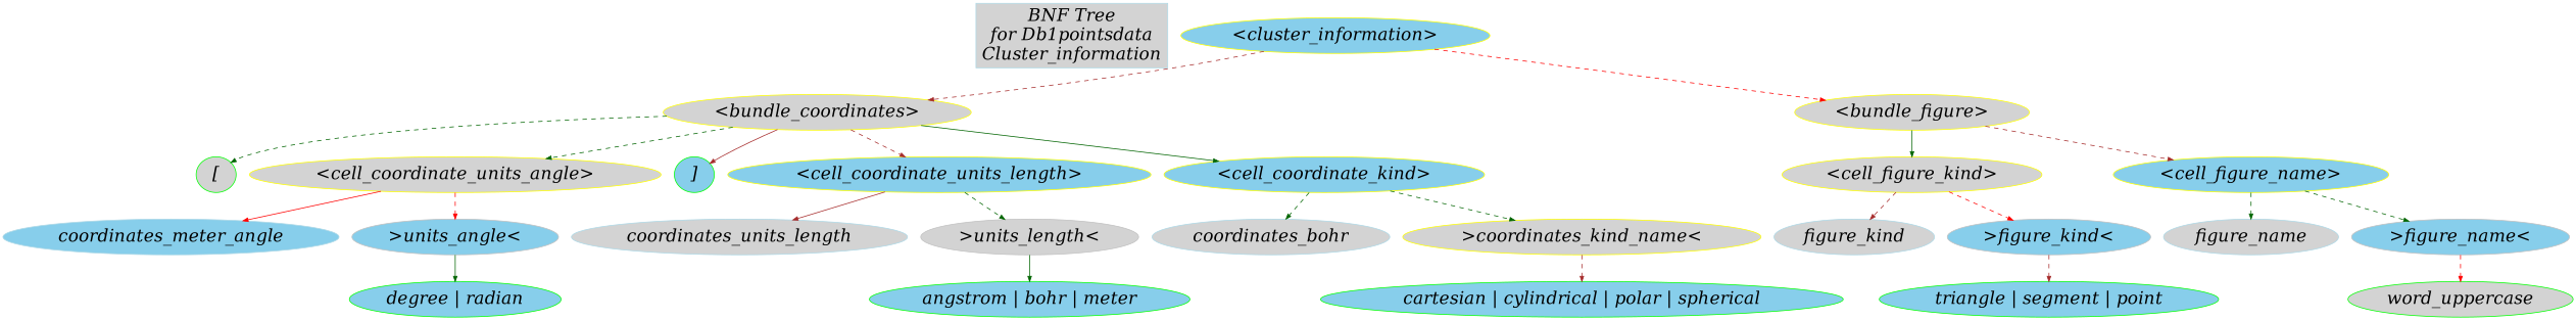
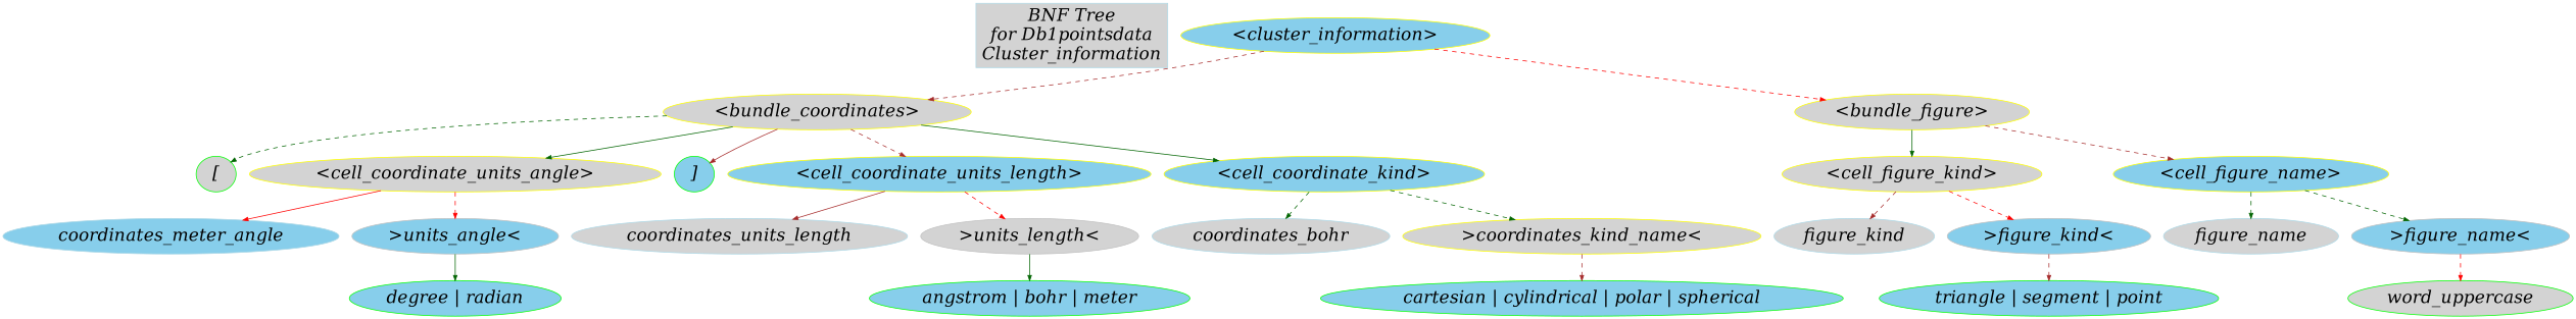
  digraph {
    node [color=yellow fillcolor=lightgrey fontcolor=black fontname="Palatino-Italic" fontsize=24 style=filled]
    edge [arrowsize=0.7 color=darkgreen dir=down fontname="Bitstream Vera Sans" fontsize=12 style=dashed]
    n1 [color=lightblue label="BNF Tree\nfor Db1pointsdata\nCluster_information\n" shape=record]
    "triangle | segment | point" [color=green fillcolor=skyblue]
    word_uppercase [color=green]
    "[" [color=green]
    n5 [color=lightblue fillcolor=skyblue label=coordinates_meter_angle]
    "<cell_coordinate_units_angle>"
    ">units_angle<" [color=grey fillcolor=skyblue]
    "degree | radian" [color=green fillcolor=skyblue]
    "]" [color=green fillcolor=skyblue]
    "cartesian | cylindrical | polar | spherical" [color=green fillcolor=skyblue]
    n11 [color=lightblue label=coordinates_bohr]
    coordinates_units_length [color=lightblue]
    ">units_length<" [color=grey]
    "angstrom | bohr | meter" [color=green fillcolor=skyblue]
    figure_kind [color=lightblue]
    ">figure_kind<" [color=grey fillcolor=skyblue]
    figure_name [color=lightblue]
    ">figure_name<" [color=grey fillcolor=skyblue]
    "<cluster_information>" [fillcolor=skyblue]
    "<bundle_coordinates>"
    "<bundle_figure>"
    "<cell_coordinate_units_length>" [fillcolor=skyblue]
    "<cell_coordinate_kind>" [fillcolor=skyblue]
    "<cell_figure_kind>"
    "<cell_figure_name>" [fillcolor=skyblue]
    ">coordinates_kind_name<"
    "<cell_coordinate_units_angle>" -> n5 [color=red style=solid]
    "<cell_coordinate_units_angle>" -> ">units_angle<" [color=red]
    ">units_angle<" -> "degree | radian" [style=solid]
    ">units_length<" -> "angstrom | bohr | meter" [style=solid]
    ">figure_kind<" -> "triangle | segment | point" [color=brown]
    ">figure_name<" -> word_uppercase [color=red]
    "<cluster_information>" -> "<bundle_coordinates>" [color=brown]
    "<cluster_information>" -> "<bundle_figure>" [color=red]
    "<bundle_coordinates>" -> "["
-   "<bundle_coordinates>" -> "<cell_coordinate_units_angle>"
+   "<bundle_coordinates>" -> "<cell_coordinate_units_angle>" [style=solid]
    "<bundle_coordinates>" -> "]" [color=brown style=solid]
    "<bundle_coordinates>" -> "<cell_coordinate_units_length>" [color=brown]
    "<bundle_coordinates>" -> "<cell_coordinate_kind>" [style=solid]
    "<bundle_figure>" -> "<cell_figure_kind>" [style=solid]
    "<bundle_figure>" -> "<cell_figure_name>" [color=brown]
    "<cell_coordinate_units_length>" -> coordinates_units_length [color=brown style=solid]
-   "<cell_coordinate_units_length>" -> ">units_length<"
+   "<cell_coordinate_units_length>" -> ">units_length<" [color=red]
    "<cell_coordinate_kind>" -> n11
    "<cell_coordinate_kind>" -> ">coordinates_kind_name<"
    "<cell_figure_kind>" -> figure_kind [color=brown]
    "<cell_figure_kind>" -> ">figure_kind<" [color=red]
    "<cell_figure_name>" -> figure_name
    "<cell_figure_name>" -> ">figure_name<"
    ">coordinates_kind_name<" -> "cartesian | cylindrical | polar | spherical" [color=brown]
  }
